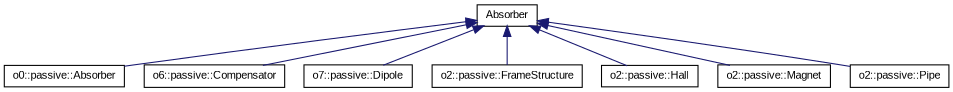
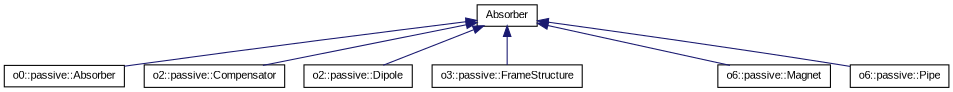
  digraph {
    fontname="Liberation Sans"
    rankdir=TB
    node [color=black fontname="Liberation Sans" fontsize=10 shape=record]
    edge [color=midnightblue dir=back fontname="Liberation Sans" fontsize=10 labelfontname=Helvetica labelfontsize=10 style=solid]
    n1 [height=0.2 label=Absorber width=0.4]
    n2 [height=0.2 label="o0::passive::Absorber" width=0.4]
-   n3 [height=0.2 label="o6::passive::Compensator" width=0.4]
-   n4 [height=0.2 label="o7::passive::Dipole" width=0.4]
-   n5 [height=0.2 label="o2::passive::FrameStructure" width=0.4]
-   n6 [height=0.2 label="o2::passive::Hall" width=0.4]
-   n7 [height=0.2 label="o2::passive::Magnet" width=0.4]
-   n8 [height=0.2 label="o2::passive::Pipe" width=0.4]
+   n3 [height=0.2 label="o2::passive::Compensator" width=0.4]
+   n4 [height=0.2 label="o2::passive::Dipole" width=0.4]
+   n5 [height=0.2 label="o3::passive::FrameStructure" width=0.4]
+   n7 [height=0.2 label="o6::passive::Magnet" width=0.4]
+   n8 [height=0.2 label="o6::passive::Pipe" width=0.4]
    n1 -> n2
    n1 -> n3
    n1 -> n4
    n1 -> n5
-   n1 -> n6
    n1 -> n7
    n1 -> n8
  }
